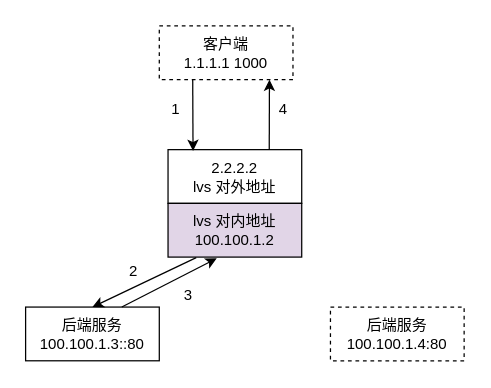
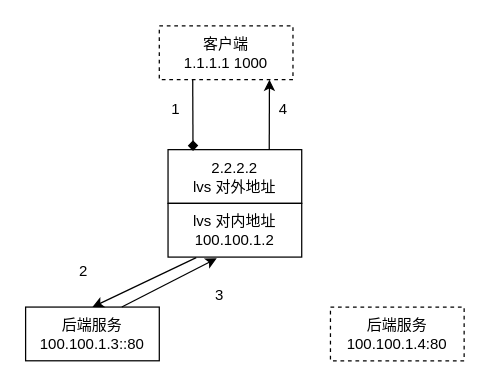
  <mxCell id="0" />
  <mxCell id="1" parent="0" />
  <mxCell id="2" value="客户端&lt;br&gt;1.1.1.1 1000" style="rounded=0;whiteSpace=wrap;html=1;dashed=1;" vertex="1" parent="1"><mxGeometry x="127" y="20" width="107" height="43" as="geometry" /></mxCell>
  <mxCell id="3" value="2.2.2.2&lt;br&gt;lvs 对外地址" style="rounded=0;whiteSpace=wrap;html=1;" vertex="1" parent="1"><mxGeometry x="134" y="119" width="107" height="43" as="geometry" /></mxCell>
- <mxCell id="4" value="lvs 对内地址&lt;br&gt;100.100.1.2" style="rounded=0;whiteSpace=wrap;html=1;fillColor=#e1d5e7;" vertex="1" parent="1"><mxGeometry x="134" y="162" width="107" height="43" as="geometry" /></mxCell>
+ <mxCell id="4" value="lvs 对内地址&lt;br&gt;100.100.1.2" style="rounded=0;whiteSpace=wrap;html=1;" vertex="1" parent="1"><mxGeometry x="134" y="162" width="107" height="43" as="geometry" /></mxCell>
  <mxCell id="5" value="后端服务&lt;br&gt;100.100.1.3::80" style="rounded=0;whiteSpace=wrap;html=1;" vertex="1" parent="1"><mxGeometry x="20" y="245" width="107" height="43" as="geometry" /></mxCell>
  <mxCell id="6" value="后端服务&lt;br&gt;100.100.1.4:80" style="rounded=0;whiteSpace=wrap;html=1;dashed=1;" vertex="1" parent="1"><mxGeometry x="264" y="245" width="107" height="43" as="geometry" /></mxCell>
- <mxCell id="7" value="" style="endArrow=classic;html=1;rounded=0;exitX=0.25;exitY=1;exitDx=0;exitDy=0;entryX=0.187;entryY=0.023;entryDx=0;entryDy=0;entryPerimeter=0;" edge="1" parent="1" source="2" target="3"><mxGeometry width="50" height="50" relative="1" as="geometry"><mxPoint x="346" y="393" as="sourcePoint" /><mxPoint x="396" y="343" as="targetPoint" /></mxGeometry></mxCell>
+ <mxCell id="7" value="" style="endArrow=diamond;html=1;rounded=0;exitX=0.25;exitY=1;exitDx=0;exitDy=0;entryX=0.187;entryY=0.023;entryDx=0;entryDy=0;entryPerimeter=0;" edge="1" parent="1" source="2" target="3"><mxGeometry width="50" height="50" relative="1" as="geometry"><mxPoint x="346" y="393" as="sourcePoint" /><mxPoint x="396" y="343" as="targetPoint" /></mxGeometry></mxCell>
  <mxCell id="8" value="" style="endArrow=classic;html=1;rounded=0;exitX=0.211;exitY=1.009;exitDx=0;exitDy=0;entryX=0.5;entryY=0;entryDx=0;entryDy=0;exitPerimeter=0;" edge="1" parent="1" source="4" target="5"><mxGeometry width="50" height="50" relative="1" as="geometry"><mxPoint x="186.87" y="203" as="sourcePoint" /><mxPoint x="188.129" y="298.989" as="targetPoint" /></mxGeometry></mxCell>
  <mxCell id="9" value="" style="endArrow=classic;html=1;rounded=0;" edge="1" parent="1"><mxGeometry width="50" height="50" relative="1" as="geometry"><mxPoint x="97" y="245" as="sourcePoint" /><mxPoint x="173" y="206" as="targetPoint" /></mxGeometry></mxCell>
  <mxCell id="10" value="" style="endArrow=classic;html=1;rounded=0;entryX=0.824;entryY=1;entryDx=0;entryDy=0;entryPerimeter=0;" edge="1" parent="1" target="2"><mxGeometry width="50" height="50" relative="1" as="geometry"><mxPoint x="215" y="119" as="sourcePoint" /><mxPoint x="165.009" y="168.989" as="targetPoint" /></mxGeometry></mxCell>
  <mxCell id="11" value="1" style="text;html=1;align=center;verticalAlign=middle;resizable=0;points=[];autosize=1;strokeColor=none;fillColor=none;" vertex="1" parent="1"><mxGeometry x="131" y="78" width="17" height="18" as="geometry" /></mxCell>
- <mxCell id="12" value="2" style="text;html=1;align=center;verticalAlign=middle;resizable=0;points=[];autosize=1;strokeColor=none;fillColor=none;" vertex="1" parent="1"><mxGeometry x="97" y="208" width="17" height="18" as="geometry" /></mxCell>
- <mxCell id="13" value="3" style="text;html=1;align=center;verticalAlign=middle;resizable=0;points=[];autosize=1;strokeColor=none;fillColor=none;" vertex="1" parent="1"><mxGeometry x="141" y="227" width="17" height="18" as="geometry" /></mxCell>
+ <mxCell id="12" value="2" style="text;html=1;align=center;verticalAlign=middle;resizable=0;points=[];autosize=1;strokeColor=none;fillColor=none;" vertex="1" parent="1"><mxGeometry x="57" y="208" width="17" height="18" as="geometry" /></mxCell>
+ <mxCell id="13" value="3" style="text;html=1;align=center;verticalAlign=middle;resizable=0;points=[];autosize=1;strokeColor=none;fillColor=none;" vertex="1" parent="1"><mxGeometry x="166" y="227" width="17" height="18" as="geometry" /></mxCell>
  <mxCell id="14" value="4" style="text;html=1;align=center;verticalAlign=middle;resizable=0;points=[];autosize=1;strokeColor=none;fillColor=none;" vertex="1" parent="1"><mxGeometry x="217" y="78" width="17" height="18" as="geometry" /></mxCell>
